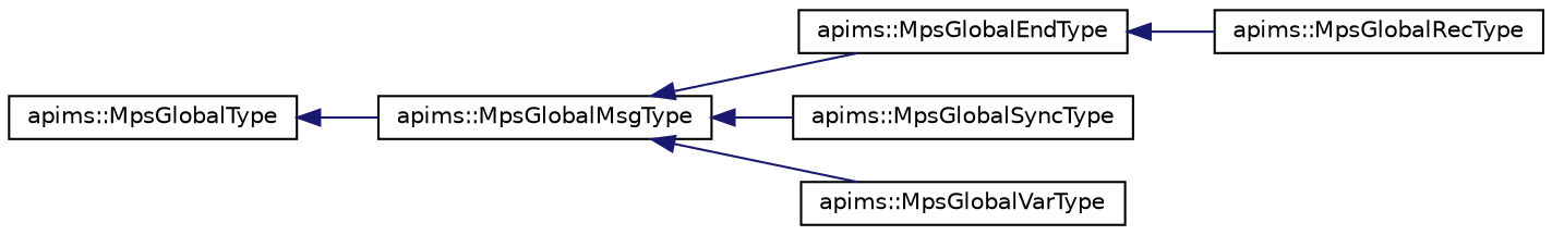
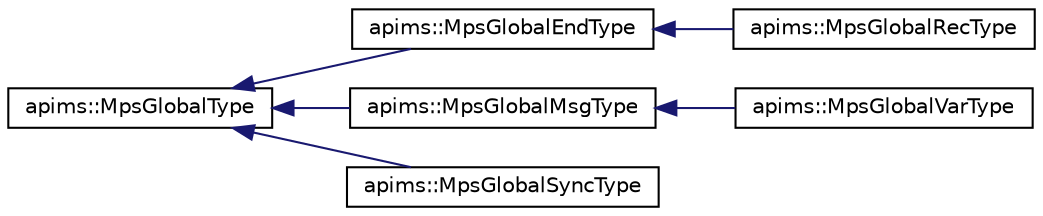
  digraph {
    rankdir=LR
    node [color=black fillcolor=white fontname=Helvetica fontsize=10 shape=record style=filled]
    edge [color=midnightblue dir=back fontname=Helvetica fontsize=10 labelfontname=Helvetica labelfontsize=10 style=solid]
    n1 [height=0.2 label="apims::MpsGlobalType" width=0.4]
    n2 [height=0.2 label="apims::MpsGlobalEndType" width=0.4]
    n3 [height=0.2 label="apims::MpsGlobalMsgType" width=0.4]
    n4 [height=0.2 label="apims::MpsGlobalSyncType" width=0.4]
    n5 [height=0.2 label="apims::MpsGlobalRecType" width=0.4]
    n6 [height=0.2 label="apims::MpsGlobalVarType" width=0.4]
-   n3 -> n2
+   n1 -> n2
    n1 -> n3
-   n3 -> n4
+   n1 -> n4
    n2 -> n5
    n3 -> n6
  }
